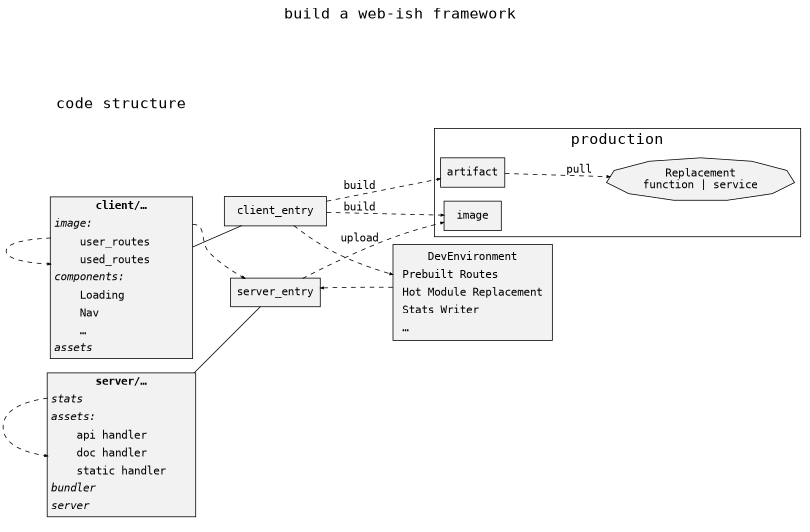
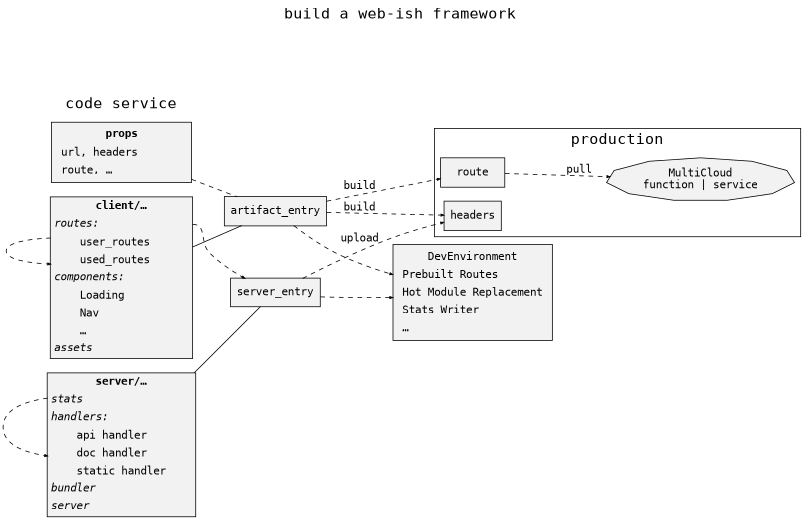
  digraph {
    fontname="DejaVu Sans Mono"
    fontsize=20
    label="build a web-ish framework \n\n"
    labelloc=t
    newrank=true
    rankdir=LR
    node [fillcolor=gray95 fontname="DejaVu Sans Mono" shape=record style=filled]
    edge [arrowhead=normal arrowsize=0.4 fontname="DejaVu Sans Mono" labeldistance=3 labelfontcolor="#00000080" penwidth=1 style=dashed]
-   n1 [label=<<table border="1" cellspacing="0" cellborder="0" cellpadding="4">         <tr><td><b>client/…</b></td></tr>         <tr><td port="routes" align="left"><i>image:</i></td></tr>         <tr><td port="user_routes" align="left">    user_routes</td></tr>         <tr><td port="used_routes" align="left">    used_routes      </td></tr>         <tr><td port="components" align="left"><i>components:</i></td></tr>         <tr><td port="loading" align="left">    Loading  </td></tr>         <tr><td port="nav" align="left">    Nav  </td></tr>         <tr><td port="rest" align="left">    …  </td></tr>         <tr><td port="assets" align="left"><i>assets</i></td></tr>         </table>> shape=plain]
-   n2 [label=<<table border="1" cellspacing="0" cellborder="0" cellpadding="4">         <tr><td><b>server/…</b></td></tr>         <tr><td port="stats" align="left"><i>stats</i></td></tr>         <tr><td port="handlers" align="left"><i>assets:</i></td></tr>         <tr><td port="api_handler" align="left">    api handler</td></tr>         <tr><td port="doc_handler" align="left">    doc handler</td></tr>         <tr><td port="static_handler" align="left">    static handler    </td></tr>         <tr><td port="bundler" align="left"><i>bundler  </i></td></tr>         <tr><td port="server" align="left"><i>server  </i></td></tr>         </table>> shape=plain]
-   n4 [label="Replacement\nfunction | service" shape=polygon sides=11]
-   artifact
-   image
-   client_entry
+   n1 [label=<<table border="1" cellspacing="0" cellborder="0" cellpadding="4">         <tr><td><b>client/…</b></td></tr>         <tr><td port="routes" align="left"><i>routes:</i></td></tr>         <tr><td port="user_routes" align="left">    user_routes</td></tr>         <tr><td port="used_routes" align="left">    used_routes      </td></tr>         <tr><td port="components" align="left"><i>components:</i></td></tr>         <tr><td port="loading" align="left">    Loading  </td></tr>         <tr><td port="nav" align="left">    Nav  </td></tr>         <tr><td port="rest" align="left">    …  </td></tr>         <tr><td port="assets" align="left"><i>assets</i></td></tr>         </table>> shape=plain]
+   n2 [label=<<table border="1" cellspacing="0" cellborder="0" cellpadding="4">         <tr><td><b>server/…</b></td></tr>         <tr><td port="stats" align="left"><i>stats</i></td></tr>         <tr><td port="handlers" align="left"><i>handlers:</i></td></tr>         <tr><td port="api_handler" align="left">    api handler</td></tr>         <tr><td port="doc_handler" align="left">    doc handler</td></tr>         <tr><td port="static_handler" align="left">    static handler    </td></tr>         <tr><td port="bundler" align="left"><i>bundler  </i></td></tr>         <tr><td port="server" align="left"><i>server  </i></td></tr>         </table>> shape=plain]
+   n3 [label=<<table border="0" cellspacing="0" cellborder="0" cellpadding="4">         <tr><td port="head"><b>props</b></td></tr>         <tr><td align="left">url, headers       </td></tr>         <tr><td align="left">route, …</td></tr>         </table>>]
+   n4 [label="MultiCloud\nfunction | service" shape=polygon sides=11]
+   artifact [label=route]
+   image [label=headers]
+   client_entry [label=artifact_entry]
    server_entry
    n9 [label=<<table border="0" cellspacing="0" cellborder="0" cellpadding="4">         <tr><td>DevEnvironment</td></tr>         <tr><td align="left">Prebuilt Routes</td></tr>         <tr><td align="left">Hot Module Replacement</td></tr>         <tr><td align="left">Stats Writer</td></tr>         <tr><td align="left">…</td></tr>         </table>>]
    subgraph cluster_1 {
-     label="code structure"
+     label="code service"
      labeljust=c
      peripheries=0
      n1
      n2
+     n3
    }
    subgraph cluster_2 {
      label=production
      labeljust=c
      peripheries=1
      n4
      artifact
      image
    }
    n1 -> n1 [headport=used_routes tailport=user_routes]
    n1 -> client_entry [dir=none style=solid]
    n1 -> server_entry [arrowtail=empty tailport=routes]
    n2 -> n2 [headport=doc_handler tailport=stats]
    n2 -> server_entry [dir=none style=solid]
+   n3 -> client_entry [dir=none tailport=head]
    artifact -> n4 [label=pull]
    client_entry -> artifact [label=build]
    client_entry -> image [label=build]
    client_entry -> n9
    server_entry -> image [label=upload]
-   n9 -> server_entry
+   server_entry -> n9
  }
